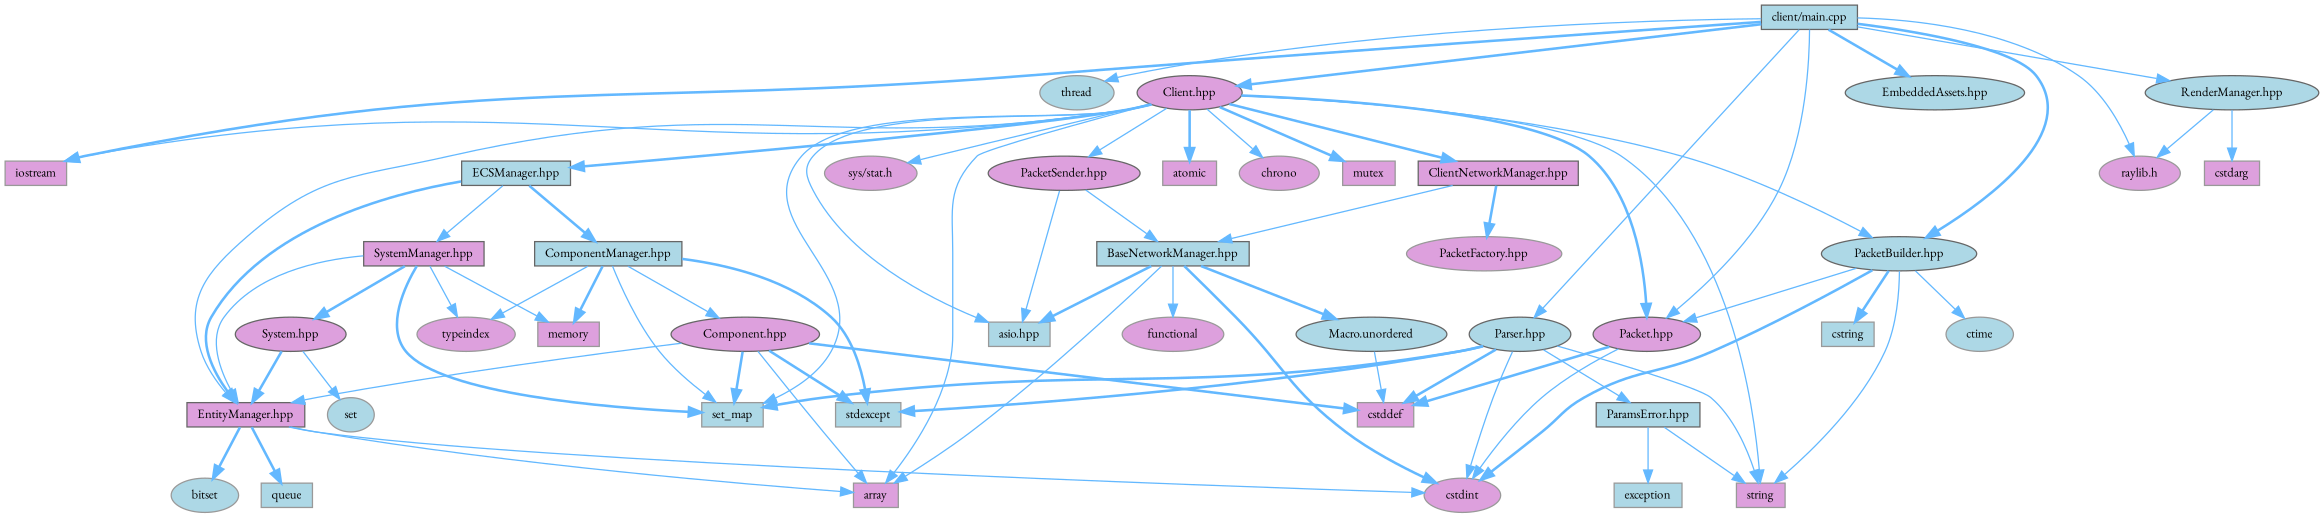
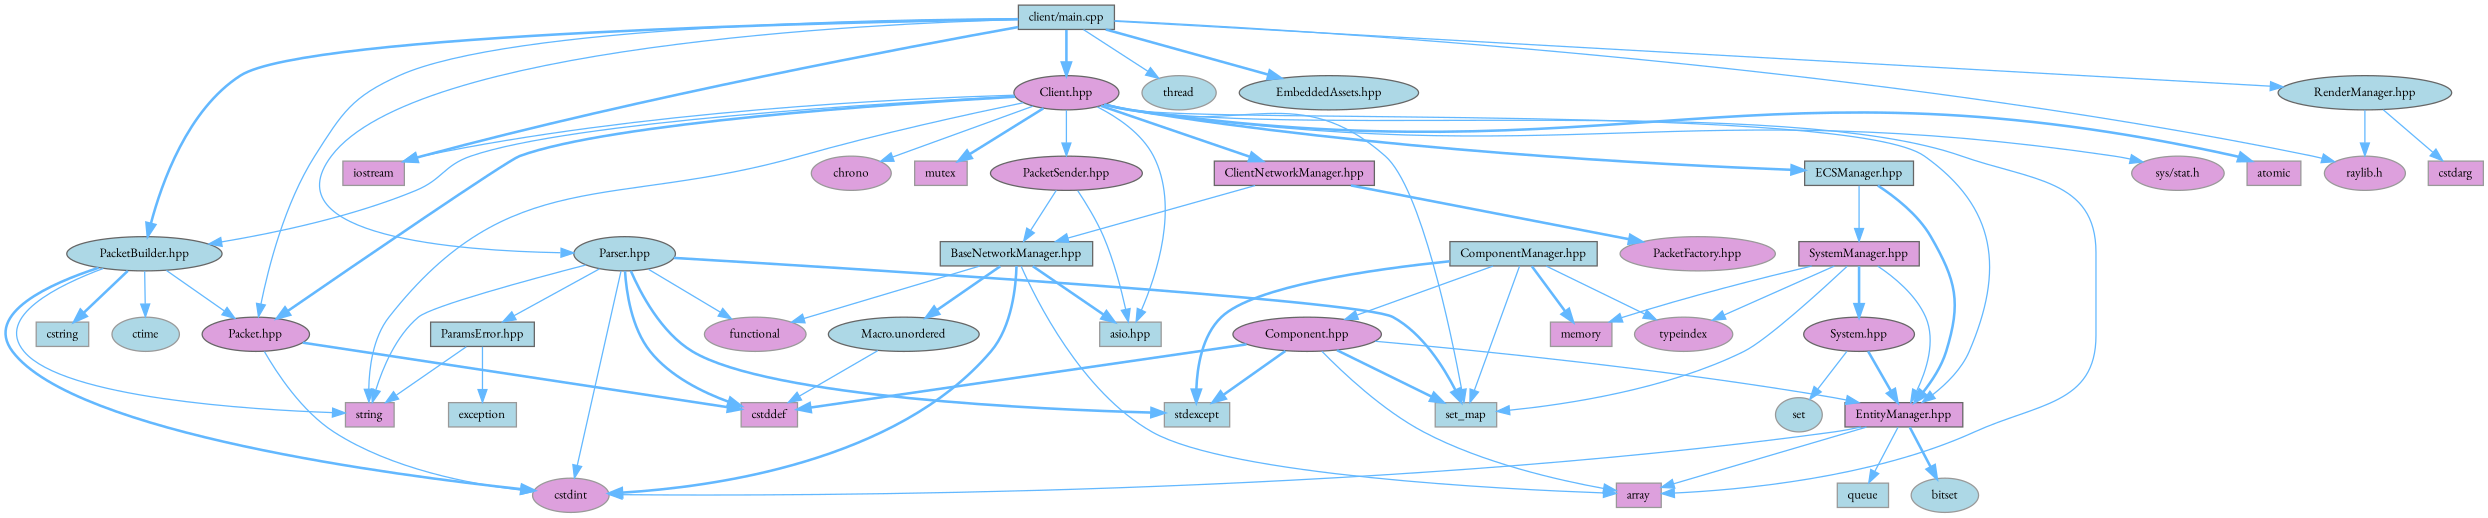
  digraph {
    fontname="EB Garamond"
    node [color=grey60 fillcolor=plum fontname="EB Garamond" fontsize=10 shape=box style=filled]
    edge [color=steelblue1 fontname="EB Garamond" fontsize=10 labelfontname=Helvetica labelfontsize=10 style=solid]
    n1 [color=gray40 fillcolor=lightblue fontcolor=black height=0.2 label="client/main.cpp" width=0.4]
    n2 [height=0.2 label=iostream width=0.4]
    n3 [fillcolor=lightblue height=0.2 label=thread shape=ellipse width=0.4]
    n4 [color=grey40 height=0.2 label="Client.hpp" shape=ellipse width=0.4]
    n5 [color=grey40 height=0.2 label="Packet.hpp" shape=ellipse width=0.4]
    n6 [color=grey40 fillcolor=lightblue height=0.2 label="PacketBuilder.hpp" shape=ellipse width=0.4]
    n7 [color=grey40 fillcolor=lightblue height=0.2 label="EmbeddedAssets.hpp" shape=ellipse width=0.4]
    n8 [color=grey40 fillcolor=lightblue height=0.2 label="Parser.hpp" shape=ellipse width=0.4]
    n9 [color=grey40 fillcolor=lightblue height=0.2 label="RenderManager.hpp" shape=ellipse width=0.4]
    n10 [height=0.2 label="raylib.h" shape=ellipse width=0.4]
    n11 [color=grey40 height=0.2 label="EntityManager.hpp" width=0.4]
    n12 [height=0.2 label=array width=0.4]
    n13 [height=0.2 label="sys/stat.h" shape=ellipse width=0.4]
    n14 [fillcolor=lightblue height=0.2 label=set_map width=0.4]
    n15 [fillcolor=lightblue height=0.2 label="asio.hpp" width=0.4]
    n16 [height=0.2 label=atomic width=0.4]
    n17 [height=0.2 label=chrono shape=ellipse width=0.4]
    n18 [height=0.2 label=mutex width=0.4]
    n19 [height=0.2 label=string width=0.4]
    n20 [color=grey40 height=0.2 label="ClientNetworkManager.hpp" width=0.4]
    n21 [color=grey40 fillcolor=lightblue height=0.2 label="ECSManager.hpp" width=0.4]
    n22 [color=grey40 height=0.2 label="PacketSender.hpp" shape=ellipse width=0.4]
    n23 [height=0.2 label=cstdint shape=ellipse width=0.4]
    n24 [height=0.2 label=cstddef width=0.4]
    n25 [fillcolor=lightblue height=0.2 label=cstring width=0.4]
    n26 [fillcolor=lightblue height=0.2 label=ctime shape=ellipse width=0.4]
    n27 [height=0.2 label=functional shape=ellipse width=0.4]
    n28 [fillcolor=lightblue height=0.2 label=stdexcept width=0.4]
    n29 [color=grey40 fillcolor=lightblue height=0.2 label="ParamsError.hpp" width=0.4]
    n30 [height=0.2 label=cstdarg width=0.4]
    n31 [fillcolor=lightblue height=0.2 label=bitset shape=ellipse width=0.4]
    n32 [fillcolor=lightblue height=0.2 label=queue width=0.4]
    n33 [color=grey40 fillcolor=lightblue height=0.2 label="BaseNetworkManager.hpp" width=0.4]
    n34 [height=0.2 label="PacketFactory.hpp" shape=ellipse width=0.4]
    n35 [color=grey40 fillcolor=lightblue height=0.2 label="ComponentManager.hpp" width=0.4]
    n36 [color=grey40 height=0.2 label="SystemManager.hpp" width=0.4]
    n37 [color=grey40 fillcolor=lightblue height=0.2 label="Macro.unordered" shape=ellipse width=0.4]
    n38 [height=0.2 label=memory width=0.4]
    n39 [height=0.2 label=typeindex shape=ellipse width=0.4]
    n40 [color=grey40 height=0.2 label="Component.hpp" shape=ellipse width=0.4]
    n41 [color=grey40 height=0.2 label="System.hpp" shape=ellipse width=0.4]
    n42 [fillcolor=lightblue height=0.2 label=set shape=ellipse width=0.4]
    n43 [fillcolor=lightblue height=0.2 label=exception width=0.4]
    n1 -> n2 [style=bold]
    n1 -> n3
    n1 -> n4 [style=bold]
    n1 -> n5
    n1 -> n6 [style=bold]
    n1 -> n7 [style=bold]
    n1 -> n8
    n1 -> n9
    n1 -> n10
    n4 -> n2
    n4 -> n5 [style=bold]
    n4 -> n6
    n4 -> n11
    n4 -> n12
    n4 -> n13
    n4 -> n14
    n4 -> n15
    n4 -> n16 [style=bold]
    n4 -> n17
    n4 -> n18 [style=bold]
    n4 -> n19
    n4 -> n20 [style=bold]
    n4 -> n21 [style=bold]
    n4 -> n22
    n5 -> n23
    n5 -> n24 [style=bold]
    n6 -> n5
    n6 -> n19
    n6 -> n23 [style=bold]
    n6 -> n25 [style=bold]
    n6 -> n26
    n8 -> n14 [style=bold]
    n8 -> n19
    n8 -> n23
    n8 -> n24 [style=bold]
+   n8 -> n27
    n8 -> n28 [style=bold]
    n8 -> n29
    n9 -> n10
    n9 -> n30
    n11 -> n12
    n11 -> n23
    n11 -> n31 [style=bold]
-   n11 -> n32 [style=bold]
+   n11 -> n32
    n20 -> n33
    n20 -> n34 [style=bold]
    n21 -> n11 [style=bold]
-   n21 -> n35 [style=bold]
    n21 -> n36
    n22 -> n15
    n22 -> n33
    n29 -> n19
    n29 -> n43
    n33 -> n12
    n33 -> n15 [style=bold]
    n33 -> n23 [style=bold]
    n33 -> n27
    n33 -> n37 [style=bold]
    n35 -> n14
    n35 -> n28 [style=bold]
    n35 -> n38 [style=bold]
    n35 -> n39
    n35 -> n40
    n36 -> n11
-   n36 -> n14 [style=bold]
+   n36 -> n14
    n36 -> n38
    n36 -> n39
    n36 -> n41 [style=bold]
    n37 -> n24
    n40 -> n11
    n40 -> n12
    n40 -> n14 [style=bold]
    n40 -> n24 [style=bold]
    n40 -> n28 [style=bold]
    n41 -> n11 [style=bold]
    n41 -> n42
  }
